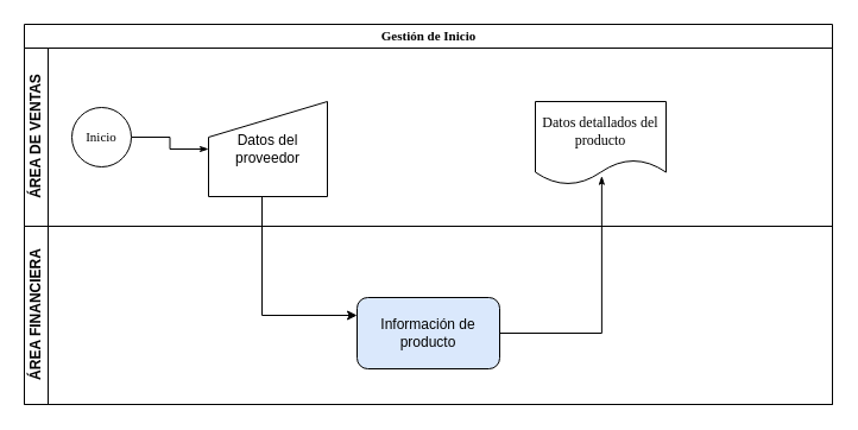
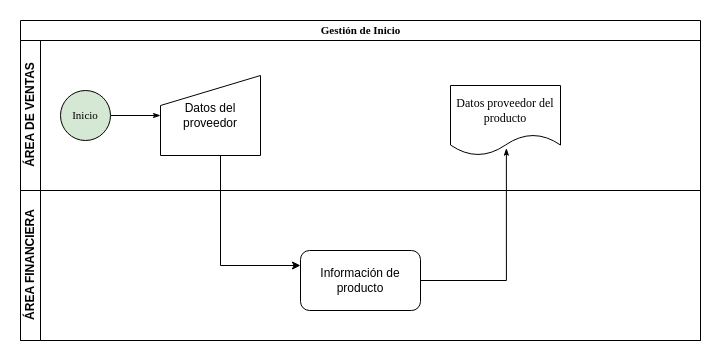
  <mxCell id="0" />
  <mxCell id="1" parent="0" />
  <mxCell id="2" value="&lt;font style=&quot;font-size: 11px;&quot;&gt;Gestión de Inicio&lt;/font&gt;" style="swimlane;html=1;childLayout=stackLayout;horizontal=1;startSize=20;horizontalStack=0;rounded=0;shadow=0;labelBackgroundColor=none;strokeWidth=1;fontFamily=Verdana;fontSize=8;align=center;" parent="1" vertex="1"><mxGeometry x="20" y="20" width="680" height="320" as="geometry" /></mxCell>
  <mxCell id="3" value="ÁREA DE VENTAS" style="swimlane;html=1;startSize=20;horizontal=0;" parent="2" vertex="1"><mxGeometry y="20" width="680" height="150" as="geometry" /></mxCell>
  <mxCell id="4" style="edgeStyle=orthogonalEdgeStyle;rounded=0;html=1;labelBackgroundColor=none;startArrow=none;startFill=0;startSize=5;endArrow=classicThin;endFill=1;endSize=5;jettySize=auto;orthogonalLoop=1;strokeWidth=1;fontFamily=Verdana;fontSize=8" parent="3" source="5" target="7" edge="1"><mxGeometry relative="1" as="geometry"><mxPoint x="120.0" y="66.706" as="targetPoint" /></mxGeometry></mxCell>
- <mxCell id="5" value="&lt;font style=&quot;font-size: 11px;&quot;&gt;Inicio&lt;/font&gt;" style="ellipse;whiteSpace=wrap;html=1;rounded=0;shadow=0;labelBackgroundColor=none;strokeWidth=1;fontFamily=Verdana;fontSize=8;align=center;" parent="3" vertex="1"><mxGeometry x="40" y="50" width="50" height="50" as="geometry" /></mxCell>
- <mxCell id="6" value="&lt;font face=&quot;Verdana&quot;&gt;Datos detallados del producto&lt;/font&gt;" style="shape=document;whiteSpace=wrap;html=1;boundedLbl=1;align=center;" parent="3" vertex="1"><mxGeometry x="430" y="45" width="110" height="70" as="geometry" /></mxCell>
- <mxCell id="7" value="Datos del proveedor" style="shape=manualInput;whiteSpace=wrap;html=1;" parent="3" vertex="1"><mxGeometry x="155" y="45" width="100" height="80" as="geometry" /></mxCell>
+ <mxCell id="5" value="&lt;font style=&quot;font-size: 11px;&quot;&gt;Inicio&lt;/font&gt;" style="ellipse;whiteSpace=wrap;html=1;rounded=0;shadow=0;labelBackgroundColor=none;strokeWidth=1;fontFamily=Verdana;fontSize=8;align=center;fillColor=#d5e8d4;" parent="3" vertex="1"><mxGeometry x="40" y="50" width="50" height="50" as="geometry" /></mxCell>
+ <mxCell id="6" value="&lt;font face=&quot;Verdana&quot;&gt;Datos proveedor del producto&lt;/font&gt;" style="shape=document;whiteSpace=wrap;html=1;boundedLbl=1;align=center;" parent="3" vertex="1"><mxGeometry x="430" y="45" width="110" height="70" as="geometry" /></mxCell>
+ <mxCell id="7" value="Datos del proveedor" style="shape=manualInput;whiteSpace=wrap;html=1;" parent="3" vertex="1"><mxGeometry x="140" y="35" width="100" height="80" as="geometry" /></mxCell>
  <mxCell id="8" style="edgeStyle=orthogonalEdgeStyle;rounded=0;orthogonalLoop=1;jettySize=auto;html=1;exitX=0.5;exitY=1;exitDx=0;exitDy=0;" parent="3" source="7" target="7" edge="1"><mxGeometry relative="1" as="geometry" /></mxCell>
  <mxCell id="9" style="edgeStyle=orthogonalEdgeStyle;rounded=0;orthogonalLoop=1;jettySize=auto;html=1;" parent="2" source="7" target="11" edge="1"><mxGeometry relative="1" as="geometry"><mxPoint x="270.0" y="245" as="targetPoint" /><Array as="points"><mxPoint x="200" y="245" /></Array></mxGeometry></mxCell>
  <mxCell id="10" value="ÁREA FINANCIERA" style="swimlane;html=1;startSize=20;horizontal=0;" parent="2" vertex="1"><mxGeometry y="170" width="680" height="150" as="geometry" /></mxCell>
- <mxCell id="11" value="Información de producto" style="rounded=1;whiteSpace=wrap;html=1;fillColor=#dae8fc;" parent="10" vertex="1"><mxGeometry x="280" y="60" width="120" height="60" as="geometry" /></mxCell>
+ <mxCell id="11" value="Información de producto" style="rounded=1;whiteSpace=wrap;html=1;" parent="10" vertex="1"><mxGeometry x="280" y="60" width="120" height="60" as="geometry" /></mxCell>
  <mxCell id="12" style="edgeStyle=orthogonalEdgeStyle;rounded=0;html=1;labelBackgroundColor=none;startArrow=none;startFill=0;startSize=5;endArrow=classicThin;endFill=1;endSize=5;jettySize=auto;orthogonalLoop=1;strokeWidth=1;fontFamily=Verdana;fontSize=8;entryX=0.508;entryY=0.896;entryDx=0;entryDy=0;entryPerimeter=0;" parent="2" source="11" target="6" edge="1"><mxGeometry relative="1" as="geometry"><mxPoint x="390.0" y="245" as="sourcePoint" /><mxPoint x="430.0" y="247.529" as="targetPoint" /></mxGeometry></mxCell>
